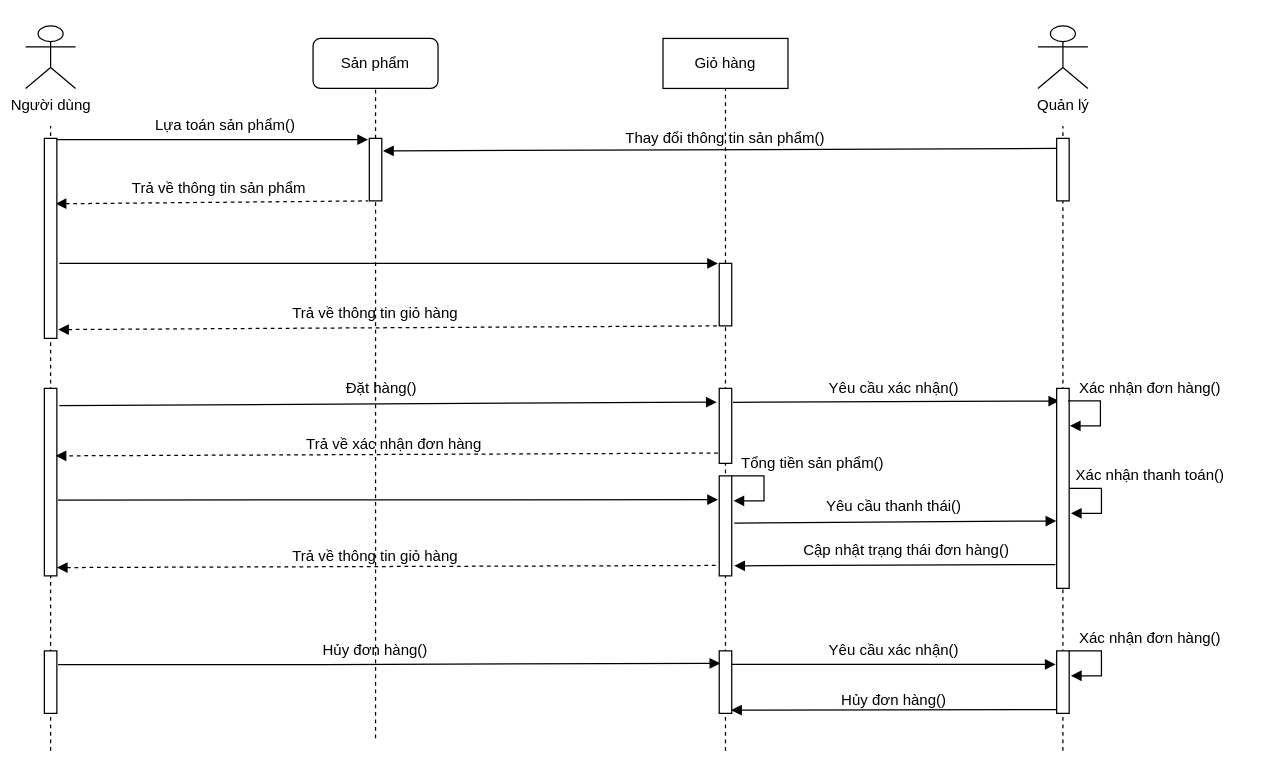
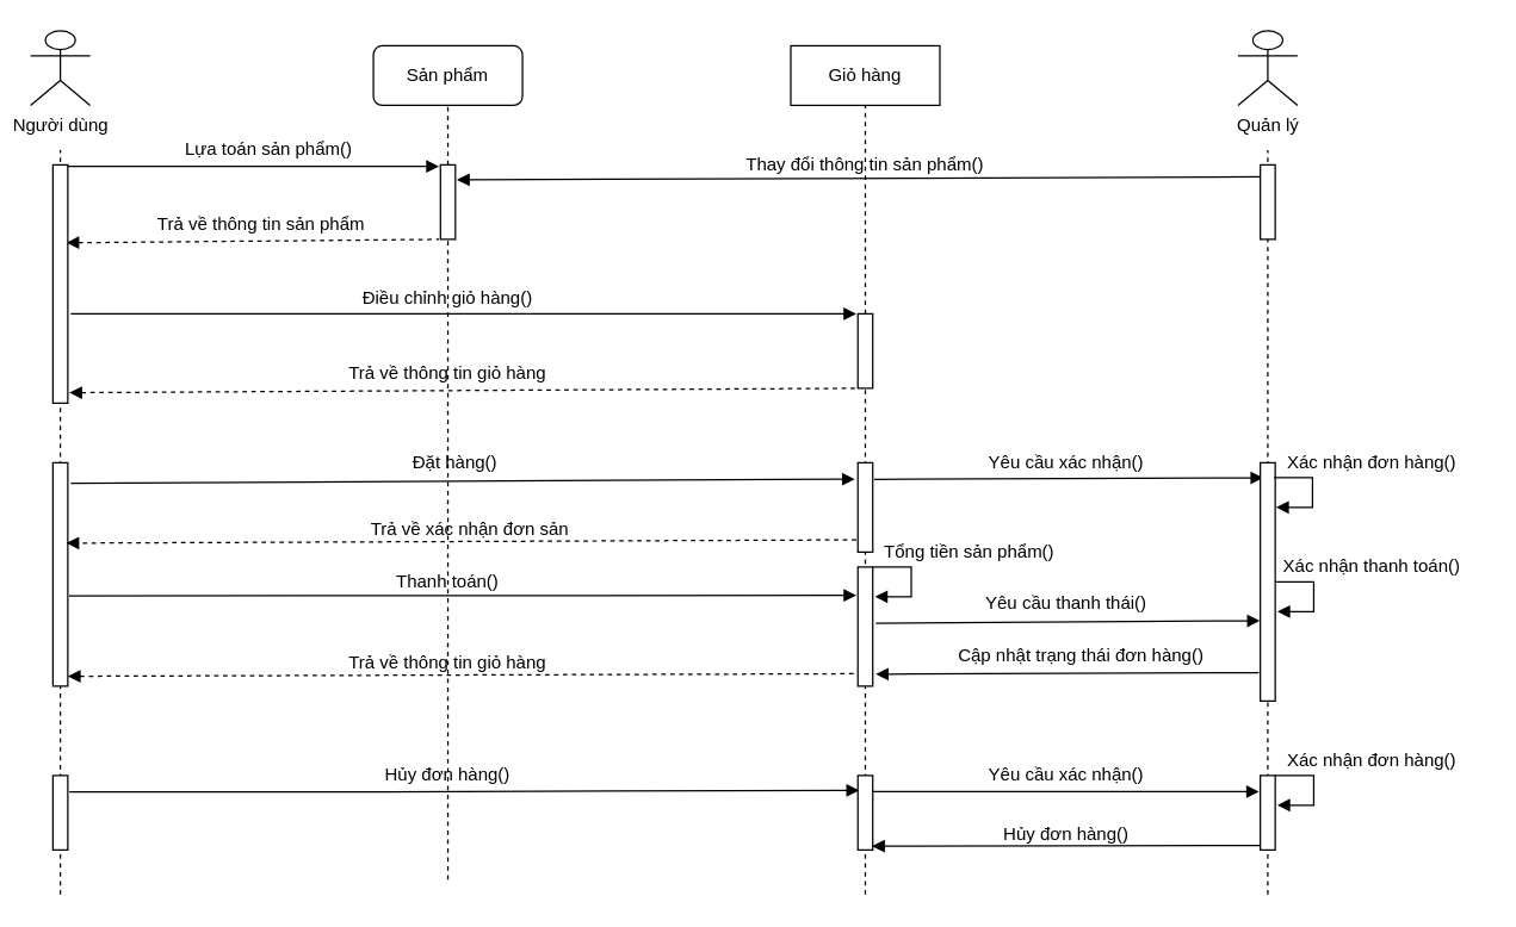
  <mxCell id="0" />
  <mxCell id="1" parent="0" />
  <mxCell id="2" value="Sản phẩm" style="whiteSpace=wrap;html=1;rounded=1;" vertex="1" parent="1"><mxGeometry x="250" y="30" width="100" height="40" as="geometry" /></mxCell>
  <mxCell id="3" value="Giỏ hàng" style="rounded=0;whiteSpace=wrap;html=1;" vertex="1" parent="1"><mxGeometry x="530" y="30" width="100" height="40" as="geometry" /></mxCell>
  <mxCell id="4" value="Người dùng&lt;br&gt;" style="shape=umlActor;verticalLabelPosition=bottom;verticalAlign=top;html=1;outlineConnect=0;" vertex="1" parent="1"><mxGeometry x="20" y="20" width="40" height="50" as="geometry" /></mxCell>
  <mxCell id="5" value="Quản lý" style="shape=umlActor;verticalLabelPosition=bottom;verticalAlign=top;html=1;outlineConnect=0;" vertex="1" parent="1"><mxGeometry x="830" y="20" width="40" height="50" as="geometry" /></mxCell>
  <mxCell id="6" value="" style="endArrow=none;dashed=1;html=1;" edge="1" parent="1"><mxGeometry width="50" height="50" relative="1" as="geometry"><mxPoint x="40" y="600" as="sourcePoint" /><mxPoint x="40" y="100" as="targetPoint" /></mxGeometry></mxCell>
  <mxCell id="7" value="" style="endArrow=none;dashed=1;html=1;entryX=0.5;entryY=1;entryDx=0;entryDy=0;" edge="1" parent="1" target="2"><mxGeometry width="50" height="50" relative="1" as="geometry"><mxPoint x="300" y="590" as="sourcePoint" /><mxPoint x="50" y="110" as="targetPoint" /></mxGeometry></mxCell>
  <mxCell id="8" value="" style="endArrow=none;dashed=1;html=1;entryX=0.5;entryY=1;entryDx=0;entryDy=0;" edge="1" parent="1"><mxGeometry width="50" height="50" relative="1" as="geometry"><mxPoint x="580" y="600" as="sourcePoint" /><mxPoint x="580" y="70" as="targetPoint" /></mxGeometry></mxCell>
  <mxCell id="9" value="" style="endArrow=none;dashed=1;html=1;" edge="1" parent="1"><mxGeometry width="50" height="50" relative="1" as="geometry"><mxPoint x="850" y="600" as="sourcePoint" /><mxPoint x="850" y="100" as="targetPoint" /></mxGeometry></mxCell>
  <mxCell id="10" value="" style="verticalLabelPosition=bottom;verticalAlign=top;html=1;shape=mxgraph.basic.rect;fillColor2=none;strokeWidth=1;size=20;indent=5;" vertex="1" parent="1"><mxGeometry x="295" y="110" width="10" height="50" as="geometry" /></mxCell>
  <mxCell id="11" value="" style="endArrow=block;html=1;entryX=-0.1;entryY=0.02;entryDx=0;entryDy=0;entryPerimeter=0;endFill=1;" edge="1" parent="1" target="10"><mxGeometry width="50" height="50" relative="1" as="geometry"><mxPoint x="40" y="111" as="sourcePoint" /><mxPoint x="294" y="120" as="targetPoint" /><Array as="points" /></mxGeometry></mxCell>
  <mxCell id="12" value="Lựa toán sản phẩm()" style="text;html=1;strokeColor=none;fillColor=none;align=center;verticalAlign=middle;whiteSpace=wrap;rounded=0;" vertex="1" parent="1"><mxGeometry x="120" y="90" width="120" height="20" as="geometry" /></mxCell>
  <mxCell id="13" value="" style="endArrow=none;html=1;entryX=-0.1;entryY=1;entryDx=0;entryDy=0;entryPerimeter=0;startArrow=block;startFill=1;dashed=1;exitX=0.9;exitY=0.327;exitDx=0;exitDy=0;exitPerimeter=0;" edge="1" parent="1" source="15" target="10"><mxGeometry width="50" height="50" relative="1" as="geometry"><mxPoint x="40" y="160" as="sourcePoint" /><mxPoint x="296" y="156" as="targetPoint" /></mxGeometry></mxCell>
  <mxCell id="14" value="Trả về thông tin sản phẩm" style="text;html=1;strokeColor=none;fillColor=none;align=center;verticalAlign=middle;whiteSpace=wrap;rounded=0;" vertex="1" parent="1"><mxGeometry x="100" y="140" width="150" height="20" as="geometry" /></mxCell>
  <mxCell id="15" value="" style="verticalLabelPosition=bottom;verticalAlign=top;html=1;shape=mxgraph.basic.rect;fillColor2=none;strokeWidth=1;size=20;indent=5;" vertex="1" parent="1"><mxGeometry x="35" y="110" width="10" height="160" as="geometry" /></mxCell>
+ <mxCell id="16" value="Điều chỉnh giỏ hàng()" style="text;html=1;strokeColor=none;fillColor=none;align=center;verticalAlign=middle;whiteSpace=wrap;rounded=0;" vertex="1" parent="1"><mxGeometry x="225" y="190" width="150" height="20" as="geometry" /></mxCell>
  <mxCell id="17" value="" style="verticalLabelPosition=bottom;verticalAlign=top;html=1;shape=mxgraph.basic.rect;fillColor2=none;strokeWidth=1;size=20;indent=5;" vertex="1" parent="1"><mxGeometry x="575" y="210" width="10" height="50" as="geometry" /></mxCell>
  <mxCell id="18" value="" style="endArrow=none;html=1;endFill=0;entryX=-0.1;entryY=-0.02;entryDx=0;entryDy=0;entryPerimeter=0;startArrow=block;startFill=1;dashed=1;exitX=1.1;exitY=0.956;exitDx=0;exitDy=0;exitPerimeter=0;" edge="1" parent="1" source="15"><mxGeometry width="50" height="50" relative="1" as="geometry"><mxPoint x="40" y="260" as="sourcePoint" /><mxPoint x="575" y="260" as="targetPoint" /><Array as="points" /></mxGeometry></mxCell>
  <mxCell id="19" value="Trả về thông tin giỏ hàng" style="text;html=1;strokeColor=none;fillColor=none;align=center;verticalAlign=middle;whiteSpace=wrap;rounded=0;" vertex="1" parent="1"><mxGeometry x="225" y="240" width="150" height="20" as="geometry" /></mxCell>
  <mxCell id="20" value="" style="endArrow=block;html=1;endFill=1;entryX=-0.1;entryY=0;entryDx=0;entryDy=0;entryPerimeter=0;" edge="1" parent="1" target="17"><mxGeometry width="50" height="50" relative="1" as="geometry"><mxPoint x="47" y="210" as="sourcePoint" /><mxPoint x="570" y="210" as="targetPoint" /></mxGeometry></mxCell>
  <mxCell id="21" value="" style="verticalLabelPosition=bottom;verticalAlign=top;html=1;shape=mxgraph.basic.rect;fillColor2=none;strokeWidth=1;size=20;indent=5;" vertex="1" parent="1"><mxGeometry x="35" y="310" width="10" height="150" as="geometry" /></mxCell>
  <mxCell id="22" value="" style="endArrow=block;html=1;endFill=1;exitX=1.2;exitY=0.092;exitDx=0;exitDy=0;exitPerimeter=0;" edge="1" parent="1" source="21"><mxGeometry width="50" height="50" relative="1" as="geometry"><mxPoint x="50" y="321" as="sourcePoint" /><mxPoint x="573" y="321" as="targetPoint" /></mxGeometry></mxCell>
  <mxCell id="23" value="" style="verticalLabelPosition=bottom;verticalAlign=top;html=1;shape=mxgraph.basic.rect;fillColor2=none;strokeWidth=1;size=20;indent=5;" vertex="1" parent="1"><mxGeometry x="35" y="520" width="10" height="50" as="geometry" /></mxCell>
  <mxCell id="24" value="" style="endArrow=block;html=1;exitX=1.1;exitY=0.22;exitDx=0;exitDy=0;exitPerimeter=0;endFill=1;entryX=0.083;entryY=0.2;entryDx=0;entryDy=0;entryPerimeter=0;" edge="1" source="23" parent="1" target="49"><mxGeometry width="50" height="50" relative="1" as="geometry"><mxPoint x="410" y="530" as="sourcePoint" /><mxPoint x="580" y="531" as="targetPoint" /><Array as="points"><mxPoint x="250" y="531" /></Array></mxGeometry></mxCell>
  <mxCell id="25" value="Đặt hàng()" style="text;html=1;strokeColor=none;fillColor=none;align=center;verticalAlign=middle;whiteSpace=wrap;rounded=0;" vertex="1" parent="1"><mxGeometry x="230" y="300" width="150" height="20" as="geometry" /></mxCell>
  <mxCell id="26" value="Hủy đơn hàng()" style="text;html=1;strokeColor=none;fillColor=none;align=center;verticalAlign=middle;whiteSpace=wrap;rounded=0;" vertex="1" parent="1"><mxGeometry x="225" y="510" width="150" height="20" as="geometry" /></mxCell>
  <mxCell id="27" value="" style="verticalLabelPosition=bottom;verticalAlign=top;html=1;shape=mxgraph.basic.rect;fillColor2=none;strokeWidth=1;size=20;indent=5;" vertex="1" parent="1"><mxGeometry x="575" y="310" width="10" height="60" as="geometry" /></mxCell>
  <mxCell id="28" value="" style="endArrow=none;html=1;entryX=1.1;entryY=0.186;entryDx=0;entryDy=0;entryPerimeter=0;startArrow=block;startFill=1;endFill=0;exitX=0.2;exitY=0.063;exitDx=0;exitDy=0;exitPerimeter=0;" edge="1" parent="1" source="30" target="27"><mxGeometry width="50" height="50" relative="1" as="geometry"><mxPoint x="850" y="322" as="sourcePoint" /><mxPoint x="460" y="340" as="targetPoint" /></mxGeometry></mxCell>
  <mxCell id="29" value="Yêu cầu xác nhận()" style="text;html=1;strokeColor=none;fillColor=none;align=center;verticalAlign=middle;whiteSpace=wrap;rounded=0;" vertex="1" parent="1"><mxGeometry x="640" y="300" width="150" height="20" as="geometry" /></mxCell>
  <mxCell id="30" value="" style="verticalLabelPosition=bottom;verticalAlign=top;html=1;shape=mxgraph.basic.rect;fillColor2=none;strokeWidth=1;size=20;indent=5;" vertex="1" parent="1"><mxGeometry x="845" y="310" width="10" height="160" as="geometry" /></mxCell>
  <mxCell id="31" value="" style="verticalLabelPosition=bottom;verticalAlign=top;html=1;shape=mxgraph.basic.rect;fillColor2=none;strokeWidth=1;size=20;indent=5;" vertex="1" parent="1"><mxGeometry x="845" y="110" width="10" height="50" as="geometry" /></mxCell>
  <mxCell id="32" value="" style="endArrow=none;html=1;entryX=0;entryY=0.16;entryDx=0;entryDy=0;entryPerimeter=0;exitX=1.1;exitY=0.2;exitDx=0;exitDy=0;exitPerimeter=0;startArrow=block;startFill=1;" edge="1" parent="1" source="10" target="31"><mxGeometry width="50" height="50" relative="1" as="geometry"><mxPoint x="410" y="380" as="sourcePoint" /><mxPoint x="460" y="330" as="targetPoint" /></mxGeometry></mxCell>
  <mxCell id="33" value="Thay đổi thông tin sản phẩm()" style="text;html=1;strokeColor=none;fillColor=none;align=center;verticalAlign=middle;whiteSpace=wrap;rounded=0;" vertex="1" parent="1"><mxGeometry x="490" y="100" width="180" height="20" as="geometry" /></mxCell>
  <mxCell id="34" value="" style="endArrow=block;html=1;startArrow=none;startFill=0;endFill=1;dashed=1;exitX=-0.105;exitY=0.863;exitDx=0;exitDy=0;exitPerimeter=0;" edge="1" parent="1" source="27"><mxGeometry width="50" height="50" relative="1" as="geometry"><mxPoint x="575" y="364.49" as="sourcePoint" /><mxPoint x="44" y="364" as="targetPoint" /></mxGeometry></mxCell>
- <mxCell id="35" value="Trả về xác nhận đơn hàng" style="text;html=1;strokeColor=none;fillColor=none;align=center;verticalAlign=middle;whiteSpace=wrap;rounded=0;" vertex="1" parent="1"><mxGeometry x="240" y="350" width="150" height="10" as="geometry" /></mxCell>
+ <mxCell id="35" value="Trả về xác nhận đơn sản" style="text;html=1;strokeColor=none;fillColor=none;align=center;verticalAlign=middle;whiteSpace=wrap;rounded=0;" vertex="1" parent="1"><mxGeometry x="240" y="350" width="150" height="10" as="geometry" /></mxCell>
  <mxCell id="36" value="" style="verticalLabelPosition=bottom;verticalAlign=top;html=1;shape=mxgraph.basic.rect;fillColor2=none;strokeWidth=1;size=20;indent=5;" vertex="1" parent="1"><mxGeometry x="575" y="380" width="10" height="80" as="geometry" /></mxCell>
  <mxCell id="37" value="" style="endArrow=block;html=1;endFill=1;entryX=-0.1;entryY=0.238;entryDx=0;entryDy=0;entryPerimeter=0;exitX=1.086;exitY=0.596;exitDx=0;exitDy=0;exitPerimeter=0;" edge="1" parent="1" source="21" target="36"><mxGeometry width="50" height="50" relative="1" as="geometry"><mxPoint x="50" y="405" as="sourcePoint" /><mxPoint x="520" y="400" as="targetPoint" /></mxGeometry></mxCell>
+ <mxCell id="38" value="Thanh toán()" style="text;html=1;strokeColor=none;fillColor=none;align=center;verticalAlign=middle;whiteSpace=wrap;rounded=0;" vertex="1" parent="1"><mxGeometry x="225" y="380" width="150" height="20" as="geometry" /></mxCell>
  <mxCell id="39" value="" style="endArrow=none;html=1;exitX=-0.029;exitY=0.663;exitDx=0;exitDy=0;exitPerimeter=0;entryX=1.2;entryY=0.473;entryDx=0;entryDy=0;entryPerimeter=0;startArrow=block;startFill=1;endFill=0;" edge="1" parent="1" source="30" target="36"><mxGeometry width="50" height="50" relative="1" as="geometry"><mxPoint x="410" y="380" as="sourcePoint" /><mxPoint x="460" y="330" as="targetPoint" /></mxGeometry></mxCell>
  <mxCell id="40" value="Yêu cầu thanh thái()" style="text;html=1;strokeColor=none;fillColor=none;align=center;verticalAlign=middle;whiteSpace=wrap;rounded=0;" vertex="1" parent="1"><mxGeometry x="645" y="400" width="140" height="10" as="geometry" /></mxCell>
  <mxCell id="41" value="" style="endArrow=block;html=1;exitX=-0.1;exitY=0.881;exitDx=0;exitDy=0;exitPerimeter=0;startArrow=none;startFill=0;endFill=1;entryX=1.2;entryY=0.9;entryDx=0;entryDy=0;entryPerimeter=0;" edge="1" parent="1" source="30" target="36"><mxGeometry width="50" height="50" relative="1" as="geometry"><mxPoint x="410" y="380" as="sourcePoint" /><mxPoint x="590" y="450" as="targetPoint" /></mxGeometry></mxCell>
  <mxCell id="42" value="&lt;blockquote style=&quot;margin: 0 0 0 40px ; border: none ; padding: 0px&quot;&gt;Cập nhật trạng thái đơn hàng()&lt;/blockquote&gt;" style="text;html=1;strokeColor=none;fillColor=none;align=center;verticalAlign=middle;whiteSpace=wrap;rounded=0;" vertex="1" parent="1"><mxGeometry x="600" y="430" width="210" height="20" as="geometry" /></mxCell>
  <mxCell id="43" value="" style="endArrow=block;html=1;rounded=0;exitX=0.917;exitY=0.063;exitDx=0;exitDy=0;exitPerimeter=0;entryX=1.056;entryY=0.187;entryDx=0;entryDy=0;entryPerimeter=0;endFill=1;" edge="1" parent="1" source="30" target="30"><mxGeometry width="50" height="50" relative="1" as="geometry"><mxPoint x="855" y="310" as="sourcePoint" /><mxPoint x="857" y="340" as="targetPoint" /><Array as="points"><mxPoint x="880" y="320" /><mxPoint x="880" y="340" /></Array></mxGeometry></mxCell>
  <mxCell id="44" value="Xác nhận đơn hàng()" style="text;html=1;strokeColor=none;fillColor=none;align=center;verticalAlign=middle;whiteSpace=wrap;rounded=0;" vertex="1" parent="1"><mxGeometry x="845" y="300" width="150" height="20" as="geometry" /></mxCell>
  <mxCell id="45" value="" style="endArrow=block;html=1;rounded=0;exitX=0.917;exitY=0.063;exitDx=0;exitDy=0;exitPerimeter=0;entryX=1.056;entryY=0.187;entryDx=0;entryDy=0;entryPerimeter=0;endFill=1;" edge="1" parent="1"><mxGeometry width="50" height="50" relative="1" as="geometry"><mxPoint x="855" y="390.08" as="sourcePoint" /><mxPoint x="856.39" y="409.92" as="targetPoint" /><Array as="points"><mxPoint x="880.83" y="390" /><mxPoint x="880.83" y="410" /></Array></mxGeometry></mxCell>
  <mxCell id="46" value="Xác nhận thanh toán()" style="text;html=1;strokeColor=none;fillColor=none;align=center;verticalAlign=middle;whiteSpace=wrap;rounded=0;" vertex="1" parent="1"><mxGeometry x="845" y="370" width="150" height="20" as="geometry" /></mxCell>
  <mxCell id="47" value="" style="endArrow=none;html=1;entryX=0;entryY=0.896;entryDx=0;entryDy=0;entryPerimeter=0;exitX=1;exitY=0.956;exitDx=0;exitDy=0;exitPerimeter=0;dashed=1;startArrow=block;startFill=1;" edge="1" parent="1" source="21" target="36"><mxGeometry width="50" height="50" relative="1" as="geometry"><mxPoint x="290" y="470" as="sourcePoint" /><mxPoint x="340" y="420" as="targetPoint" /></mxGeometry></mxCell>
  <mxCell id="48" value="Trả về thông tin giỏ hàng" style="text;html=1;strokeColor=none;fillColor=none;align=center;verticalAlign=middle;whiteSpace=wrap;rounded=0;" vertex="1" parent="1"><mxGeometry x="225" y="440" width="150" height="10" as="geometry" /></mxCell>
  <mxCell id="49" value="" style="verticalLabelPosition=bottom;verticalAlign=top;html=1;shape=mxgraph.basic.rect;fillColor2=none;strokeWidth=1;size=20;indent=5;" vertex="1" parent="1"><mxGeometry x="575" y="520" width="10" height="50" as="geometry" /></mxCell>
  <mxCell id="50" value="" style="endArrow=none;html=1;entryX=1;entryY=0.217;entryDx=0;entryDy=0;entryPerimeter=0;startArrow=block;startFill=1;endFill=0;exitX=-0.083;exitY=0.217;exitDx=0;exitDy=0;exitPerimeter=0;" edge="1" parent="1" source="51" target="49"><mxGeometry width="50" height="50" relative="1" as="geometry"><mxPoint x="840" y="540" as="sourcePoint" /><mxPoint x="596" y="331.16" as="targetPoint" /></mxGeometry></mxCell>
  <mxCell id="51" value="" style="verticalLabelPosition=bottom;verticalAlign=top;html=1;shape=mxgraph.basic.rect;fillColor2=none;strokeWidth=1;size=20;indent=5;" vertex="1" parent="1"><mxGeometry x="845" y="520" width="10" height="50" as="geometry" /></mxCell>
  <mxCell id="52" value="" style="endArrow=block;html=1;rounded=0;exitX=0.917;exitY=0.063;exitDx=0;exitDy=0;exitPerimeter=0;entryX=1.056;entryY=0.187;entryDx=0;entryDy=0;entryPerimeter=0;endFill=1;" edge="1" parent="1"><mxGeometry width="50" height="50" relative="1" as="geometry"><mxPoint x="855" y="520.08" as="sourcePoint" /><mxPoint x="856.39" y="539.92" as="targetPoint" /><Array as="points"><mxPoint x="880.83" y="520" /><mxPoint x="880.83" y="540" /></Array></mxGeometry></mxCell>
  <mxCell id="53" value="Xác nhận đơn hàng()" style="text;html=1;strokeColor=none;fillColor=none;align=center;verticalAlign=middle;whiteSpace=wrap;rounded=0;" vertex="1" parent="1"><mxGeometry x="845" y="500" width="150" height="20" as="geometry" /></mxCell>
  <mxCell id="54" value="Yêu cầu xác nhận()" style="text;html=1;strokeColor=none;fillColor=none;align=center;verticalAlign=middle;whiteSpace=wrap;rounded=0;" vertex="1" parent="1"><mxGeometry x="640" y="510" width="150" height="20" as="geometry" /></mxCell>
  <mxCell id="55" value="" style="endArrow=block;html=1;startArrow=none;startFill=0;endFill=1;entryX=0.952;entryY=0.949;entryDx=0;entryDy=0;entryPerimeter=0;" edge="1" parent="1" target="49"><mxGeometry width="50" height="50" relative="1" as="geometry"><mxPoint x="845" y="567" as="sourcePoint" /><mxPoint x="588" y="570" as="targetPoint" /></mxGeometry></mxCell>
  <mxCell id="56" value="Hủy đơn hàng()" style="text;html=1;strokeColor=none;fillColor=none;align=center;verticalAlign=middle;whiteSpace=wrap;rounded=0;" vertex="1" parent="1"><mxGeometry x="640" y="550" width="150" height="20" as="geometry" /></mxCell>
  <mxCell id="57" value="" style="endArrow=block;html=1;rounded=0;exitX=0.917;exitY=0.063;exitDx=0;exitDy=0;exitPerimeter=0;entryX=1.056;entryY=0.187;entryDx=0;entryDy=0;entryPerimeter=0;endFill=1;" edge="1" parent="1"><mxGeometry width="50" height="50" relative="1" as="geometry"><mxPoint x="585" y="380.08" as="sourcePoint" /><mxPoint x="586.39" y="399.92" as="targetPoint" /><Array as="points"><mxPoint x="610.83" y="380" /><mxPoint x="610.83" y="400" /></Array></mxGeometry></mxCell>
  <mxCell id="58" value="Tổng tiền sản phẩm()" style="text;html=1;strokeColor=none;fillColor=none;align=center;verticalAlign=middle;whiteSpace=wrap;rounded=0;" vertex="1" parent="1"><mxGeometry x="575" y="360" width="150" height="20" as="geometry" /></mxCell>
